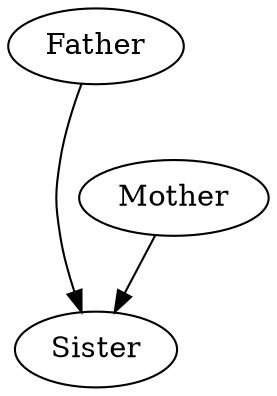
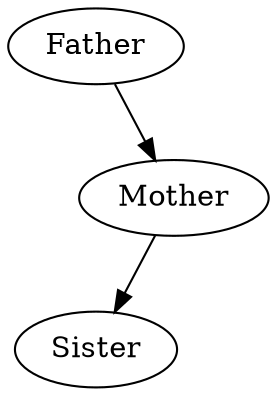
  digraph {
    Father
    Sister
    Mother
-   Father -> Sister
+   Father -> Mother
    Mother -> Sister
  }
